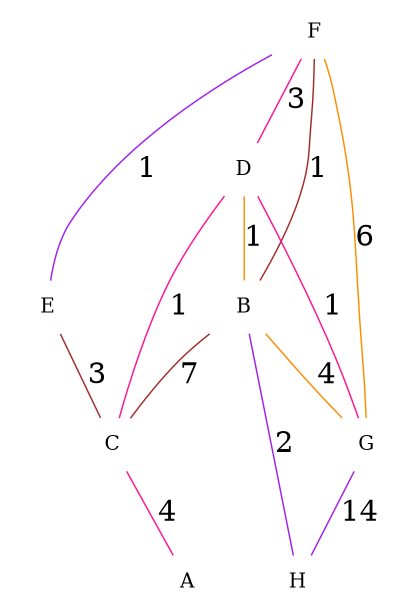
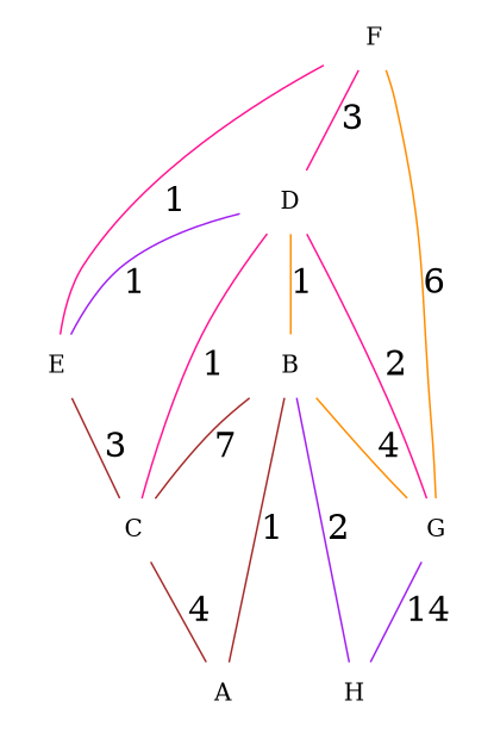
  graph {
    scale=3
    node [fixedsize=true shape=none]
    edge [color=deeppink fontsize="20pt"]
    F [width=0.8]
    D [width=0.8]
    E [width=0.8]
    B [width=0.8]
    C [width=0.8]
    G [width=0.8]
    H [width=0.8]
    A [width=0.8]
    F -- D [label=3]
-   F -- E [color=purple label=1]
+   F -- E [label=1]
+   D -- E [color=purple label=1]
    D -- B [color=darkorange label=1]
    D -- C [label=1]
    E -- C [color=brown label=3]
    B -- C [color=brown label=7]
    B -- G [color=darkorange label=4]
    B -- H [color=purple label=2]
-   B -- F [color=brown label=1]
-   C -- A [label=4]
+   B -- A [color=brown label=1]
+   C -- A [color=brown label=4]
    G -- F [color=darkorange label=6]
-   G -- D [label=1]
+   G -- D [label=2]
    G -- H [color=purple label=14]
  }
